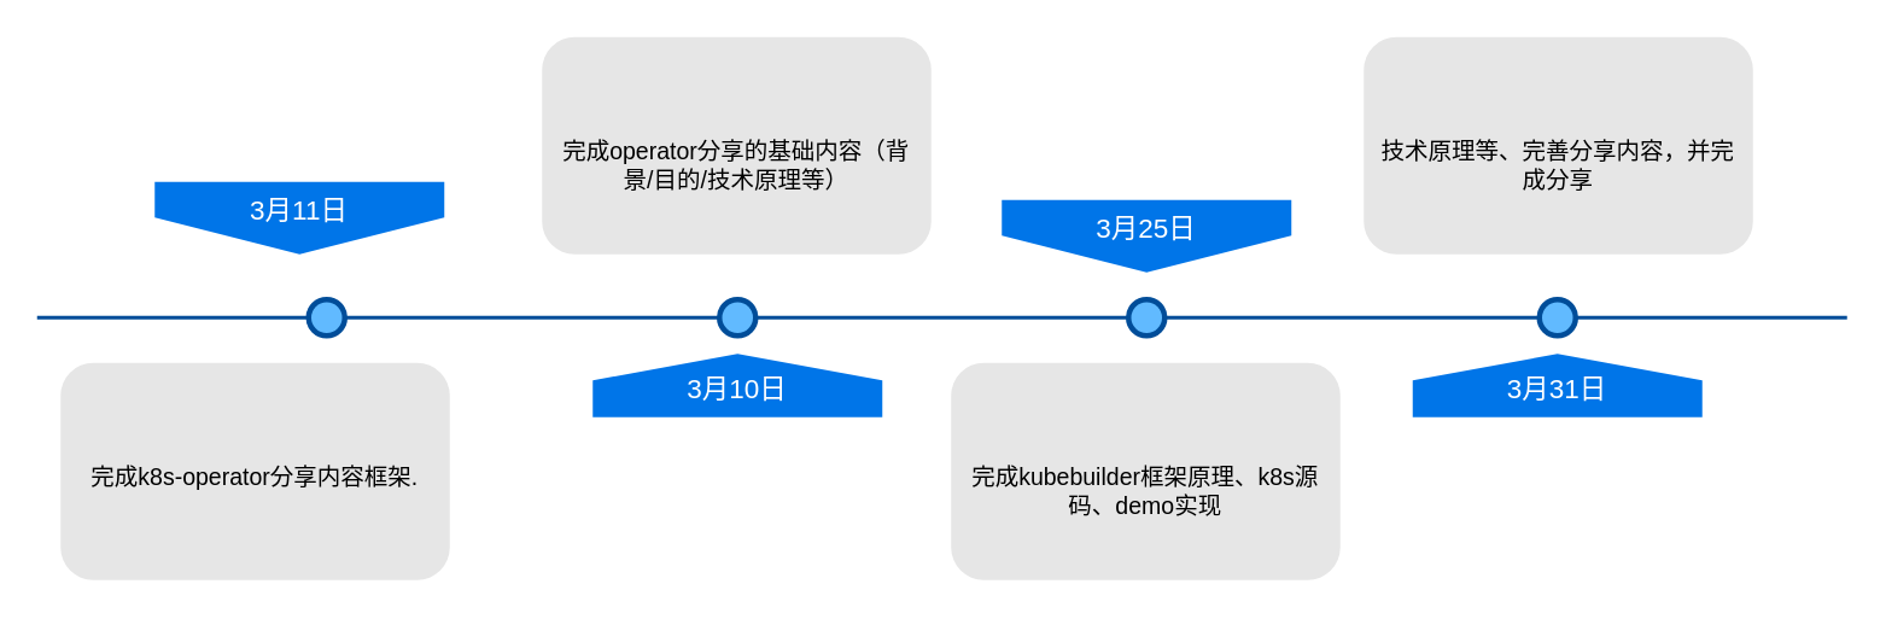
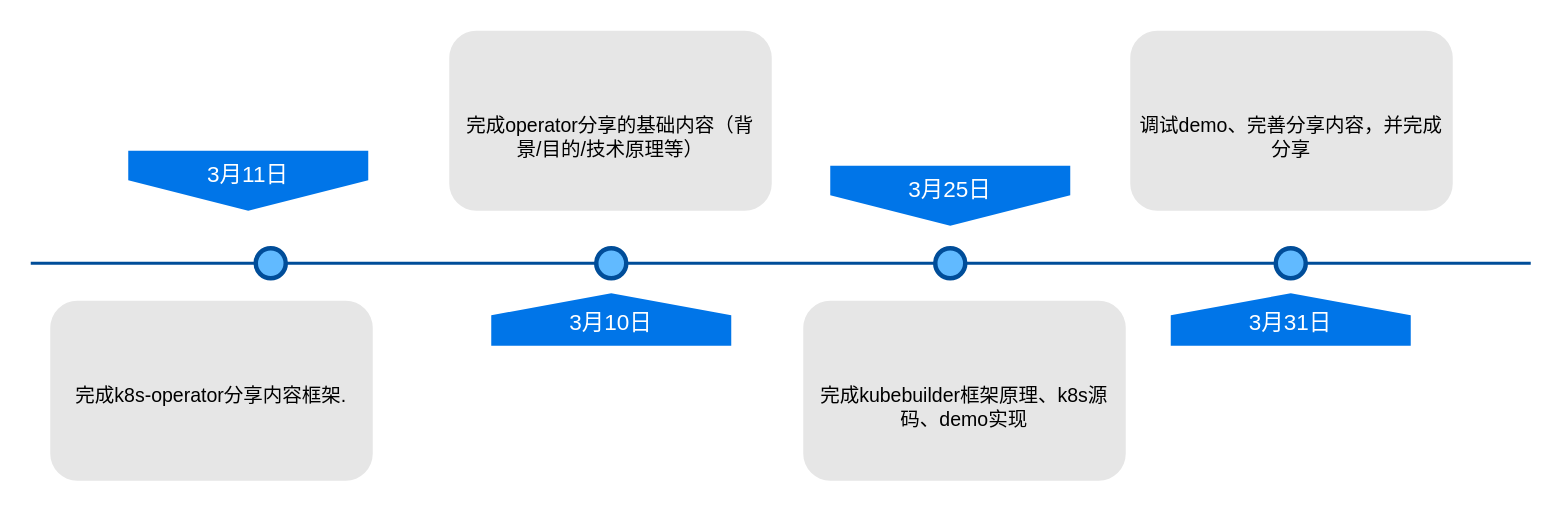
  <mxCell id="0" />
  <mxCell id="1" parent="0" />
  <mxCell id="2" value="" style="line;strokeWidth=2;html=1;fillColor=none;fontSize=28;fontColor=#004D99;strokeColor=#004D99;" vertex="1" parent="1"><mxGeometry x="20" y="170" width="1000" height="10" as="geometry" /></mxCell>
  <mxCell id="3" value="3月11日" style="shape=offPageConnector;whiteSpace=wrap;html=1;fillColor=#0075E8;fontSize=15;fontColor=#FFFFFF;size=0.509;verticalAlign=top;strokeColor=none;" vertex="1" parent="1"><mxGeometry x="85" y="100" width="160" height="40" as="geometry" /></mxCell>
  <mxCell id="4" value="&lt;span&gt;3月25日&lt;/span&gt;" style="shape=offPageConnector;whiteSpace=wrap;html=1;fillColor=#0075E8;fontSize=15;fontColor=#FFFFFF;size=0.509;verticalAlign=top;strokeColor=none;" vertex="1" parent="1"><mxGeometry x="553" y="110" width="160" height="40" as="geometry" /></mxCell>
  <mxCell id="5" value="&lt;span&gt;3月10日&lt;/span&gt;" style="shape=offPageConnector;whiteSpace=wrap;html=1;fillColor=#0075E8;fontSize=15;fontColor=#FFFFFF;size=0.418;flipV=1;verticalAlign=bottom;strokeColor=none;spacingBottom=4;" vertex="1" parent="1"><mxGeometry x="327" y="195" width="160" height="35" as="geometry" /></mxCell>
  <mxCell id="6" value="3月31日" style="shape=offPageConnector;whiteSpace=wrap;html=1;fillColor=#0075E8;fontSize=15;fontColor=#FFFFFF;size=0.418;flipV=1;verticalAlign=bottom;strokeColor=none;spacingBottom=4;" vertex="1" parent="1"><mxGeometry x="780" y="195" width="160" height="35" as="geometry" /></mxCell>
  <mxCell id="7" value="" style="ellipse;whiteSpace=wrap;html=1;fillColor=#61BAFF;fontSize=28;fontColor=#004D99;strokeWidth=3;strokeColor=#004D99;" vertex="1" parent="1"><mxGeometry x="170" y="165" width="20" height="20" as="geometry" /></mxCell>
  <mxCell id="8" value="" style="ellipse;whiteSpace=wrap;html=1;fillColor=#61BAFF;fontSize=28;fontColor=#004D99;strokeWidth=3;strokeColor=#004D99;" vertex="1" parent="1"><mxGeometry x="397" y="165" width="20" height="20" as="geometry" /></mxCell>
  <mxCell id="9" value="" style="ellipse;whiteSpace=wrap;html=1;fillColor=#61BAFF;fontSize=28;fontColor=#004D99;strokeWidth=3;strokeColor=#004D99;" vertex="1" parent="1"><mxGeometry x="623" y="165" width="20" height="20" as="geometry" /></mxCell>
  <mxCell id="10" value="" style="ellipse;whiteSpace=wrap;html=1;fillColor=#61BAFF;fontSize=28;fontColor=#004D99;strokeWidth=3;strokeColor=#004D99;" vertex="1" parent="1"><mxGeometry x="850" y="165" width="20" height="20" as="geometry" /></mxCell>
  <mxCell id="11" value="&lt;h1&gt;&lt;br&gt;&lt;/h1&gt;&lt;p&gt;完成k8s-operator分享内容框架.&lt;/p&gt;" style="text;html=1;spacing=5;spacingTop=-20;whiteSpace=wrap;overflow=hidden;strokeColor=none;strokeWidth=3;fillColor=#E6E6E6;fontSize=13;fontColor=#000000;align=center;rounded=1;" vertex="1" parent="1"><mxGeometry x="33" y="200" width="215" height="120" as="geometry" /></mxCell>
  <mxCell id="12" value="&lt;h1&gt;&lt;br&gt;&lt;/h1&gt;&lt;p&gt;完成operator分享的基础内容（背景/目的/技术原理等）&lt;/p&gt;" style="text;html=1;spacing=5;spacingTop=-20;whiteSpace=wrap;overflow=hidden;strokeColor=none;strokeWidth=3;fillColor=#E6E6E6;fontSize=13;fontColor=#000000;align=center;rounded=1;" vertex="1" parent="1"><mxGeometry x="299" y="20" width="215" height="120" as="geometry" /></mxCell>
- <mxCell id="13" value="&lt;h1&gt;&lt;br&gt;&lt;/h1&gt;&lt;p&gt;完成kubebuilder框架原理、k8s源码、demo实现&lt;/p&gt;" style="text;html=1;spacing=5;spacingTop=-20;whiteSpace=wrap;overflow=hidden;strokeColor=none;strokeWidth=3;fillColor=#E6E6E6;fontSize=13;fontColor=#000000;align=center;rounded=1;" vertex="1" parent="1"><mxGeometry x="525" y="200" width="215" height="120" as="geometry" /></mxCell>
- <mxCell id="14" value="&lt;h1&gt;&lt;br&gt;&lt;/h1&gt;&lt;p&gt;技术原理等、完善分享内容，并完成分享&lt;/p&gt;" style="text;html=1;spacing=5;spacingTop=-20;whiteSpace=wrap;overflow=hidden;strokeColor=none;strokeWidth=3;fillColor=#E6E6E6;fontSize=13;fontColor=#000000;align=center;rounded=1;" vertex="1" parent="1"><mxGeometry x="753" y="20" width="215" height="120" as="geometry" /></mxCell>
+ <mxCell id="13" value="&lt;h1&gt;&lt;br&gt;&lt;/h1&gt;&lt;p&gt;完成kubebuilder框架原理、k8s源码、demo实现&lt;/p&gt;" style="text;html=1;spacing=5;spacingTop=-20;whiteSpace=wrap;overflow=hidden;strokeColor=none;strokeWidth=3;fillColor=#E6E6E6;fontSize=13;fontColor=#000000;align=center;rounded=1;" vertex="1" parent="1"><mxGeometry x="535" y="200" width="215" height="120" as="geometry" /></mxCell>
+ <mxCell id="14" value="&lt;h1&gt;&lt;br&gt;&lt;/h1&gt;&lt;p&gt;调试demo、完善分享内容，并完成分享&lt;/p&gt;" style="text;html=1;spacing=5;spacingTop=-20;whiteSpace=wrap;overflow=hidden;strokeColor=none;strokeWidth=3;fillColor=#E6E6E6;fontSize=13;fontColor=#000000;align=center;rounded=1;" vertex="1" parent="1"><mxGeometry x="753" y="20" width="215" height="120" as="geometry" /></mxCell>
